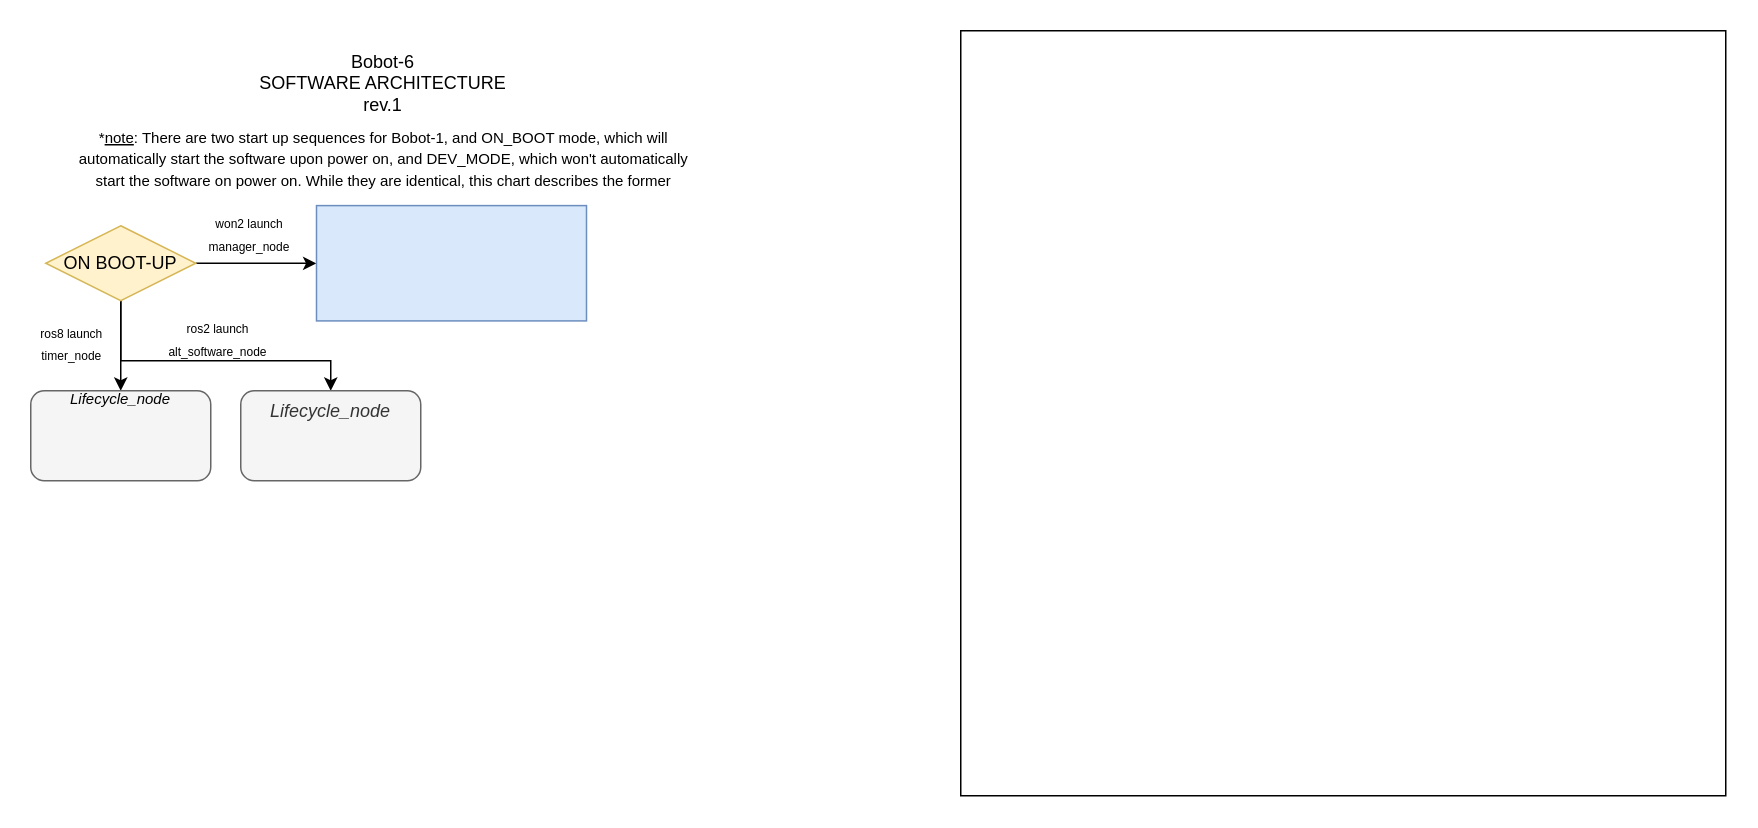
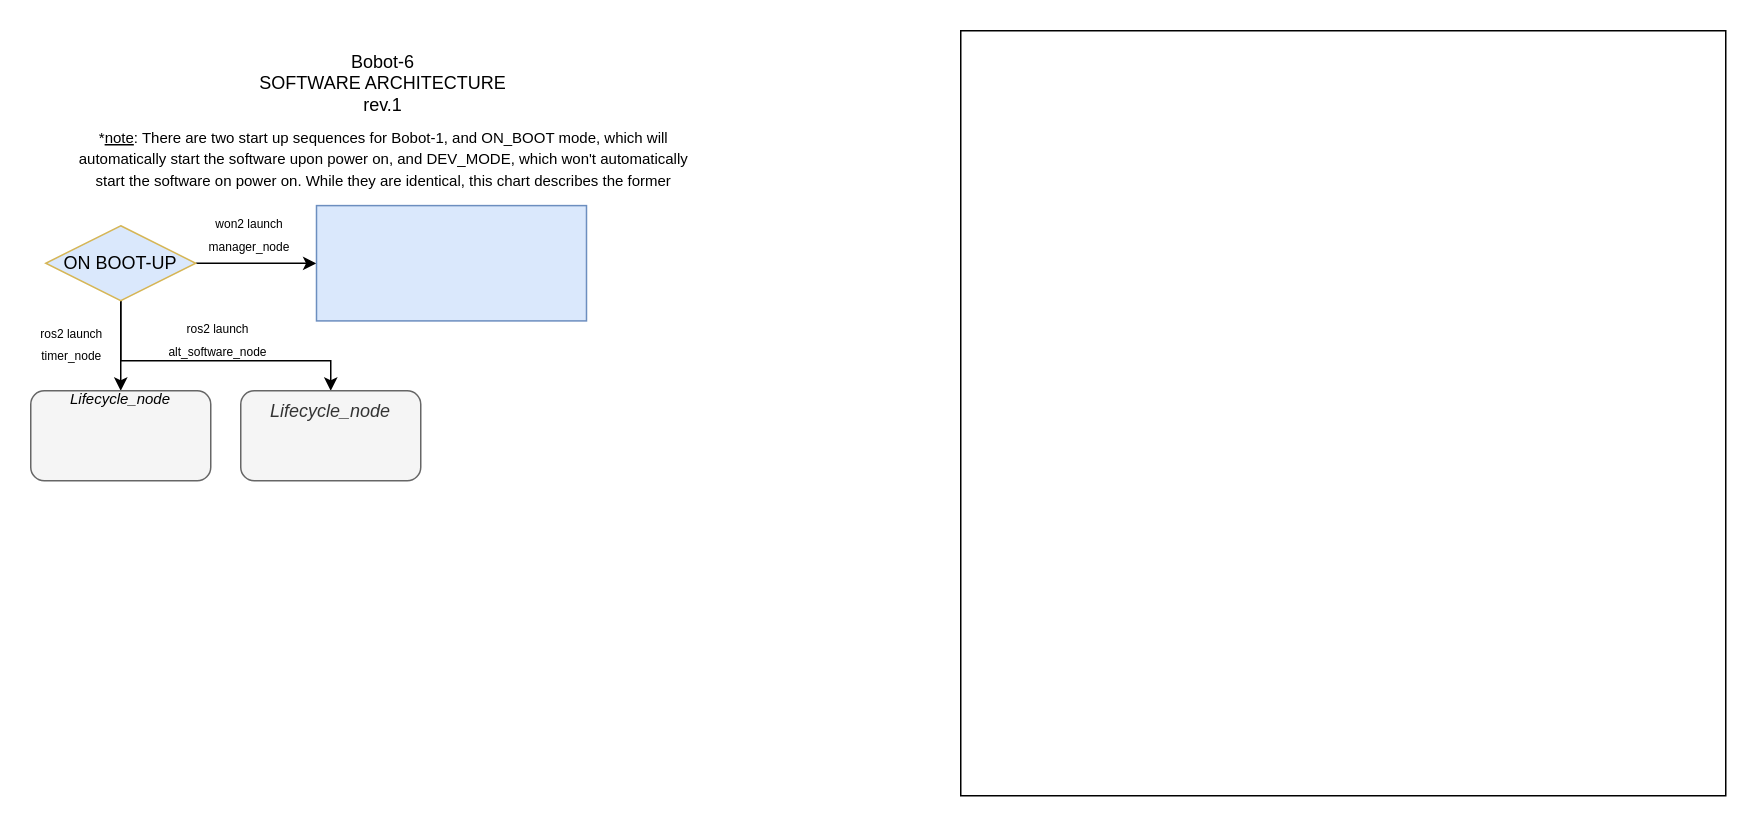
  <mxCell id="0" />
  <mxCell id="1" parent="0" />
  <mxCell id="2" value="" style="whiteSpace=wrap;html=1;aspect=fixed;" vertex="1" parent="1"><mxGeometry x="640" y="20" width="510" height="510" as="geometry" /></mxCell>
  <mxCell id="3" value="Bobot-6 &lt;br&gt;SOFTWARE ARCHITECTURE&lt;br&gt;rev.1" style="text;html=1;strokeColor=none;fillColor=none;align=center;verticalAlign=middle;whiteSpace=wrap;rounded=0;" vertex="1" parent="1"><mxGeometry x="155" y="40" width="200" height="30" as="geometry" /></mxCell>
  <mxCell id="4" value="&lt;font style=&quot;font-size: 10px;&quot;&gt;*&lt;u&gt;note&lt;/u&gt;: There are two start up sequences for Bobot-1, and ON_BOOT mode, which will automatically start the software upon power on, and DEV_MODE, which won't automatically start the software on power on. While they are identical, this chart describes the former&lt;/font&gt;" style="text;html=1;strokeColor=none;fillColor=none;align=center;verticalAlign=middle;whiteSpace=wrap;rounded=0;" vertex="1" parent="1"><mxGeometry x="43" y="90" width="425" height="30" as="geometry" /></mxCell>
  <mxCell id="5" style="edgeStyle=orthogonalEdgeStyle;rounded=0;orthogonalLoop=1;jettySize=auto;html=1;" edge="1" parent="1" source="8" target="9"><mxGeometry relative="1" as="geometry" /></mxCell>
  <mxCell id="6" style="edgeStyle=orthogonalEdgeStyle;rounded=0;orthogonalLoop=1;jettySize=auto;html=1;exitX=0.5;exitY=1;exitDx=0;exitDy=0;entryX=0.5;entryY=0;entryDx=0;entryDy=0;" edge="1" parent="1" source="8" target="11"><mxGeometry relative="1" as="geometry" /></mxCell>
  <mxCell id="7" style="edgeStyle=orthogonalEdgeStyle;rounded=0;orthogonalLoop=1;jettySize=auto;html=1;exitX=0.5;exitY=1;exitDx=0;exitDy=0;entryX=0.5;entryY=0;entryDx=0;entryDy=0;" edge="1" parent="1" source="8" target="13"><mxGeometry relative="1" as="geometry"><Array as="points"><mxPoint x="80" y="240" /><mxPoint x="220" y="240" /></Array></mxGeometry></mxCell>
- <mxCell id="8" value="ON BOOT-UP" style="rhombus;whiteSpace=wrap;html=1;fillColor=#fff2cc;strokeColor=#d6b656;" vertex="1" parent="1"><mxGeometry x="30" y="150" width="100" height="50" as="geometry" /></mxCell>
+ <mxCell id="8" value="ON BOOT-UP" style="rhombus;whiteSpace=wrap;html=1;fillColor=#dae8fc;strokeColor=#d6b656;" vertex="1" parent="1"><mxGeometry x="30" y="150" width="100" height="50" as="geometry" /></mxCell>
  <mxCell id="9" value="" style="rounded=0;whiteSpace=wrap;html=1;fillColor=#dae8fc;strokeColor=#6c8ebf;" vertex="1" parent="1"><mxGeometry x="210.5" y="136.57" width="180" height="76.87" as="geometry" /></mxCell>
  <mxCell id="10" value="&lt;font style=&quot;font-size: 8px;&quot;&gt;won2 launch manager_node&lt;/font&gt;" style="text;html=1;strokeColor=none;fillColor=none;align=center;verticalAlign=middle;whiteSpace=wrap;rounded=0;" vertex="1" parent="1"><mxGeometry x="120.5" y="140" width="90" height="30" as="geometry" /></mxCell>
  <mxCell id="11" value="&lt;i style=&quot;font-size: 8px;&quot;&gt;&lt;br&gt;&lt;/i&gt;" style="rounded=1;whiteSpace=wrap;html=1;fillColor=#f5f5f5;fontColor=#333333;strokeColor=#666666;horizontal=1;verticalAlign=top;" vertex="1" parent="1"><mxGeometry x="20" y="260" width="120" height="60" as="geometry" /></mxCell>
- <mxCell id="12" value="&lt;font style=&quot;font-size: 8px;&quot;&gt;ros8 launch timer_node&lt;/font&gt;" style="text;html=1;strokeColor=none;fillColor=none;align=center;verticalAlign=middle;whiteSpace=wrap;rounded=0;" vertex="1" parent="1"><mxGeometry x="20" y="213.44" width="55" height="30" as="geometry" /></mxCell>
+ <mxCell id="12" value="&lt;font style=&quot;font-size: 8px;&quot;&gt;ros2 launch timer_node&lt;/font&gt;" style="text;html=1;strokeColor=none;fillColor=none;align=center;verticalAlign=middle;whiteSpace=wrap;rounded=0;" vertex="1" parent="1"><mxGeometry x="20" y="213.44" width="55" height="30" as="geometry" /></mxCell>
  <mxCell id="13" value="Lifecycle_node&lt;br&gt;" style="rounded=1;whiteSpace=wrap;html=1;fillColor=#f5f5f5;fontColor=#333333;strokeColor=#666666;verticalAlign=top;fontStyle=2" vertex="1" parent="1"><mxGeometry x="160" y="260" width="120" height="60" as="geometry" /></mxCell>
  <mxCell id="14" value="&lt;font style=&quot;font-size: 8px;&quot;&gt;ros2 launch alt_software_node&lt;/font&gt;" style="text;html=1;strokeColor=none;fillColor=none;align=center;verticalAlign=middle;whiteSpace=wrap;rounded=0;" vertex="1" parent="1"><mxGeometry x="100" y="210" width="90" height="30" as="geometry" /></mxCell>
  <mxCell id="15" value="&lt;i&gt;&lt;font style=&quot;font-size: 10px;&quot;&gt;Lifecycle_node&lt;/font&gt;&lt;/i&gt;" style="text;html=1;strokeColor=none;fillColor=none;align=center;verticalAlign=middle;whiteSpace=wrap;rounded=0;" vertex="1" parent="1"><mxGeometry x="50" y="250" width="60" height="30" as="geometry" /></mxCell>
